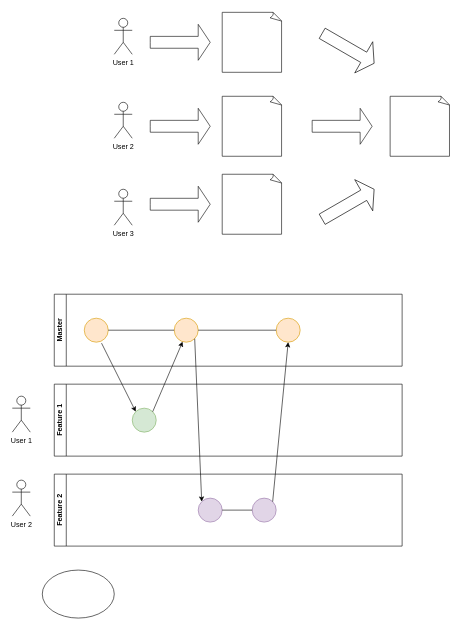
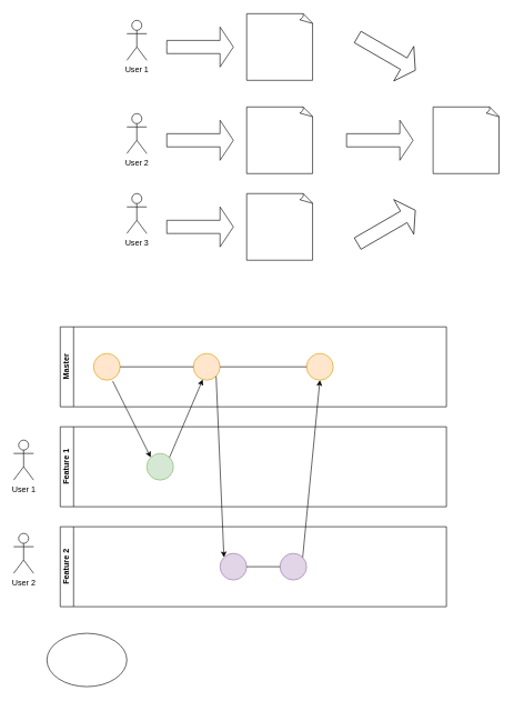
  <mxCell id="0" />
  <mxCell id="1" parent="0" />
  <mxCell id="2" value="User 1" style="shape=umlActor;verticalLabelPosition=bottom;verticalAlign=top;html=1;outlineConnect=0;" vertex="1" parent="1"><mxGeometry x="190" y="30" width="30" height="60" as="geometry" /></mxCell>
  <mxCell id="3" value="User 2" style="shape=umlActor;verticalLabelPosition=bottom;verticalAlign=top;html=1;outlineConnect=0;" vertex="1" parent="1"><mxGeometry x="190" y="170" width="30" height="60" as="geometry" /></mxCell>
- <mxCell id="4" value="User 3&lt;div&gt;&lt;br&gt;&lt;/div&gt;" style="shape=umlActor;verticalLabelPosition=bottom;verticalAlign=top;html=1;outlineConnect=0;" vertex="1" parent="1"><mxGeometry x="190" y="315" width="30" height="60" as="geometry" /></mxCell>
+ <mxCell id="4" value="User 3&lt;div&gt;&lt;br&gt;&lt;/div&gt;" style="shape=umlActor;verticalLabelPosition=bottom;verticalAlign=top;html=1;outlineConnect=0;" vertex="1" parent="1"><mxGeometry x="190" y="290" width="30" height="60" as="geometry" /></mxCell>
  <mxCell id="5" value="" style="whiteSpace=wrap;html=1;shape=mxgraph.basic.document" vertex="1" parent="1"><mxGeometry x="370" y="20" width="100" height="100" as="geometry" /></mxCell>
  <mxCell id="6" value="" style="html=1;shadow=0;dashed=0;align=center;verticalAlign=middle;shape=mxgraph.arrows2.arrow;dy=0.67;dx=20;notch=0;" vertex="1" parent="1"><mxGeometry x="250" y="40" width="100" height="60" as="geometry" /></mxCell>
  <mxCell id="7" value="" style="whiteSpace=wrap;html=1;shape=mxgraph.basic.document" vertex="1" parent="1"><mxGeometry x="370" y="160" width="100" height="100" as="geometry" /></mxCell>
  <mxCell id="8" value="" style="html=1;shadow=0;dashed=0;align=center;verticalAlign=middle;shape=mxgraph.arrows2.arrow;dy=0.67;dx=20;notch=0;" vertex="1" parent="1"><mxGeometry x="250" y="180" width="100" height="60" as="geometry" /></mxCell>
  <mxCell id="9" value="" style="whiteSpace=wrap;html=1;shape=mxgraph.basic.document" vertex="1" parent="1"><mxGeometry x="370" y="290" width="100" height="100" as="geometry" /></mxCell>
  <mxCell id="10" value="" style="html=1;shadow=0;dashed=0;align=center;verticalAlign=middle;shape=mxgraph.arrows2.arrow;dy=0.67;dx=20;notch=0;" vertex="1" parent="1"><mxGeometry x="250" y="310" width="100" height="60" as="geometry" /></mxCell>
  <mxCell id="11" value="" style="whiteSpace=wrap;html=1;shape=mxgraph.basic.document" vertex="1" parent="1"><mxGeometry x="650" y="160" width="100" height="100" as="geometry" /></mxCell>
  <mxCell id="12" value="" style="html=1;shadow=0;dashed=0;align=center;verticalAlign=middle;shape=mxgraph.arrows2.arrow;dy=0.67;dx=20;notch=0;rotation=30;" vertex="1" parent="1"><mxGeometry x="530" y="50" width="100" height="60" as="geometry" /></mxCell>
  <mxCell id="13" value="" style="html=1;shadow=0;dashed=0;align=center;verticalAlign=middle;shape=mxgraph.arrows2.arrow;dy=0.67;dx=20;notch=0;" vertex="1" parent="1"><mxGeometry x="520" y="180" width="100" height="60" as="geometry" /></mxCell>
  <mxCell id="14" value="" style="html=1;shadow=0;dashed=0;align=center;verticalAlign=middle;shape=mxgraph.arrows2.arrow;dy=0.67;dx=20;notch=0;rotation=-30;" vertex="1" parent="1"><mxGeometry x="530" y="310" width="100" height="60" as="geometry" /></mxCell>
  <mxCell id="15" value="Master" style="swimlane;startSize=20;horizontal=0;html=1;whiteSpace=wrap;" vertex="1" parent="1"><mxGeometry x="90" y="490" width="580" height="120" as="geometry" /></mxCell>
  <mxCell id="16" value="" style="ellipse;whiteSpace=wrap;html=1;fillColor=#ffe6cc;strokeColor=#d79b00;" vertex="1" parent="15"><mxGeometry x="50" y="40" width="40" height="40" as="geometry" /></mxCell>
  <mxCell id="17" value="" style="ellipse;whiteSpace=wrap;html=1;fillColor=#ffe6cc;strokeColor=#d79b00;" vertex="1" parent="15"><mxGeometry x="200" y="40" width="40" height="40" as="geometry" /></mxCell>
  <mxCell id="18" value="" style="endArrow=none;html=1;rounded=0;exitX=1;exitY=0.5;exitDx=0;exitDy=0;entryX=0;entryY=0.5;entryDx=0;entryDy=0;" edge="1" parent="15" source="16" target="17"><mxGeometry width="50" height="50" relative="1" as="geometry"><mxPoint x="340" y="70" as="sourcePoint" /><mxPoint x="390" y="20" as="targetPoint" /></mxGeometry></mxCell>
  <mxCell id="19" value="" style="ellipse;whiteSpace=wrap;html=1;fillColor=#ffe6cc;strokeColor=#d79b00;" vertex="1" parent="15"><mxGeometry x="370" y="40" width="40" height="40" as="geometry" /></mxCell>
  <mxCell id="20" value="" style="endArrow=none;html=1;rounded=0;exitX=1;exitY=0.5;exitDx=0;exitDy=0;entryX=0;entryY=0.5;entryDx=0;entryDy=0;" edge="1" parent="15" source="17" target="19"><mxGeometry width="50" height="50" relative="1" as="geometry"><mxPoint x="400" y="240" as="sourcePoint" /><mxPoint x="450" y="190" as="targetPoint" /></mxGeometry></mxCell>
  <mxCell id="21" value="Feature 1" style="swimlane;startSize=20;horizontal=0;html=1;whiteSpace=wrap;" vertex="1" parent="1"><mxGeometry x="90" y="640" width="580" height="120" as="geometry" /></mxCell>
  <mxCell id="22" value="" style="ellipse;whiteSpace=wrap;html=1;fillColor=#d5e8d4;strokeColor=#82b366;" vertex="1" parent="21"><mxGeometry x="130" y="40" width="40" height="40" as="geometry" /></mxCell>
  <mxCell id="23" value="" style="endArrow=classic;html=1;rounded=0;exitX=0.72;exitY=1.04;exitDx=0;exitDy=0;exitPerimeter=0;entryX=0;entryY=0;entryDx=0;entryDy=0;" edge="1" parent="1" source="16" target="22"><mxGeometry width="50" height="50" relative="1" as="geometry"><mxPoint x="220" y="850" as="sourcePoint" /><mxPoint x="270" y="800" as="targetPoint" /></mxGeometry></mxCell>
  <mxCell id="24" value="Feature 2" style="swimlane;startSize=20;horizontal=0;html=1;whiteSpace=wrap;" vertex="1" parent="1"><mxGeometry x="90" y="790" width="580" height="120" as="geometry" /></mxCell>
  <mxCell id="25" value="" style="ellipse;whiteSpace=wrap;html=1;fillColor=#e1d5e7;strokeColor=#9673a6;" vertex="1" parent="24"><mxGeometry x="240" y="40" width="40" height="40" as="geometry" /></mxCell>
  <mxCell id="26" value="" style="ellipse;whiteSpace=wrap;html=1;fillColor=#e1d5e7;strokeColor=#9673a6;" vertex="1" parent="24"><mxGeometry x="330" y="40" width="40" height="40" as="geometry" /></mxCell>
  <mxCell id="27" value="" style="endArrow=none;html=1;rounded=0;exitX=1;exitY=0.5;exitDx=0;exitDy=0;entryX=0;entryY=0.5;entryDx=0;entryDy=0;" edge="1" parent="24" source="25" target="26"><mxGeometry width="50" height="50" relative="1" as="geometry"><mxPoint x="290" y="-10" as="sourcePoint" /><mxPoint x="340" y="-60" as="targetPoint" /></mxGeometry></mxCell>
  <mxCell id="28" value="" style="endArrow=classic;html=1;rounded=0;entryX=0;entryY=0;entryDx=0;entryDy=0;exitX=1;exitY=1;exitDx=0;exitDy=0;" edge="1" parent="1" source="17" target="25"><mxGeometry width="50" height="50" relative="1" as="geometry"><mxPoint x="320" y="590" as="sourcePoint" /><mxPoint x="290" y="930" as="targetPoint" /></mxGeometry></mxCell>
  <mxCell id="29" value="User 1" style="shape=umlActor;verticalLabelPosition=bottom;verticalAlign=top;html=1;outlineConnect=0;" vertex="1" parent="1"><mxGeometry x="20" y="660" width="30" height="60" as="geometry" /></mxCell>
  <mxCell id="30" value="User 2&lt;div&gt;&lt;br&gt;&lt;/div&gt;" style="shape=umlActor;verticalLabelPosition=bottom;verticalAlign=top;html=1;outlineConnect=0;" vertex="1" parent="1"><mxGeometry x="20" y="800" width="30" height="60" as="geometry" /></mxCell>
  <mxCell id="31" value="" style="endArrow=classic;html=1;rounded=0;exitX=1;exitY=0;exitDx=0;exitDy=0;entryX=0.35;entryY=0.98;entryDx=0;entryDy=0;entryPerimeter=0;" edge="1" parent="1" source="22" target="17"><mxGeometry width="50" height="50" relative="1" as="geometry"><mxPoint x="330" y="730" as="sourcePoint" /><mxPoint x="380" y="680" as="targetPoint" /></mxGeometry></mxCell>
  <mxCell id="32" value="" style="endArrow=classic;html=1;rounded=0;entryX=0.5;entryY=1;entryDx=0;entryDy=0;exitX=1;exitY=0;exitDx=0;exitDy=0;" edge="1" parent="1" source="26" target="19"><mxGeometry width="50" height="50" relative="1" as="geometry"><mxPoint x="390" y="850" as="sourcePoint" /><mxPoint x="380" y="810" as="targetPoint" /></mxGeometry></mxCell>
  <mxCell id="33" value="" style="ellipse;whiteSpace=wrap;html=1;" vertex="1" parent="1"><mxGeometry x="70" y="950" width="120" height="80" as="geometry" /></mxCell>
